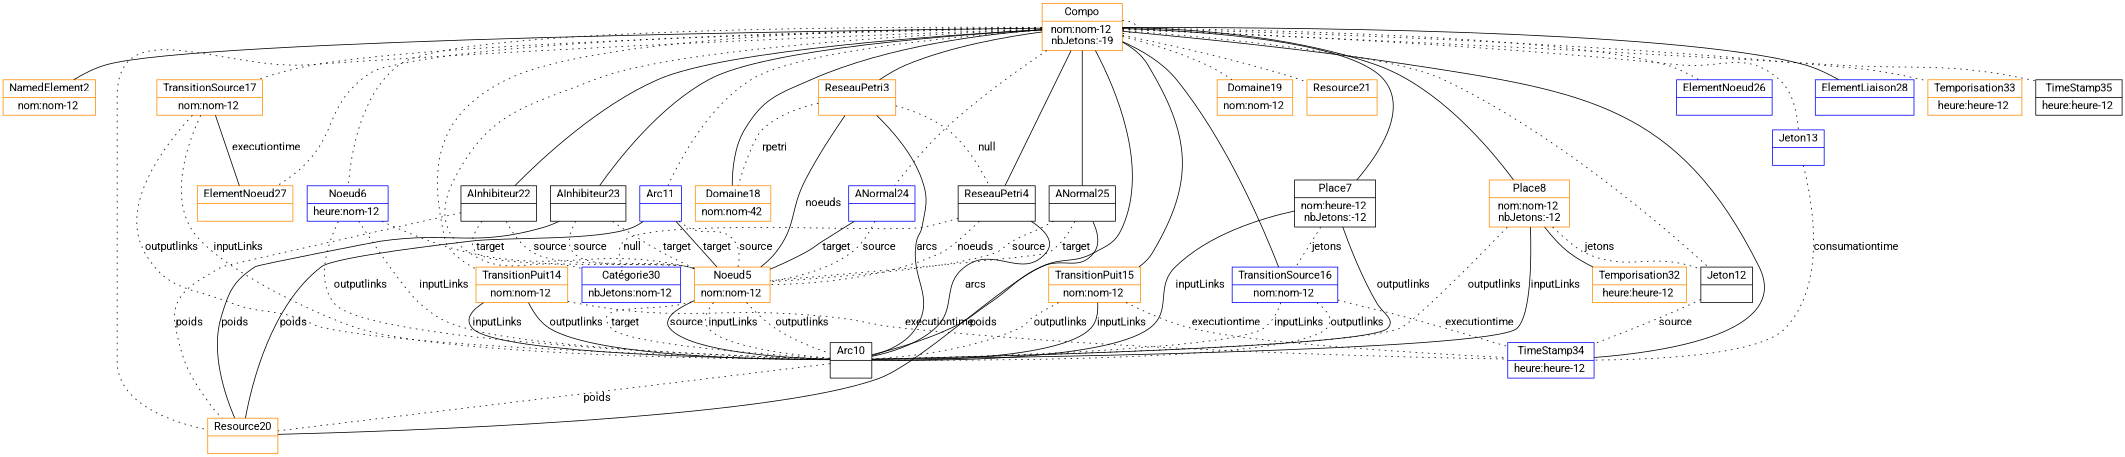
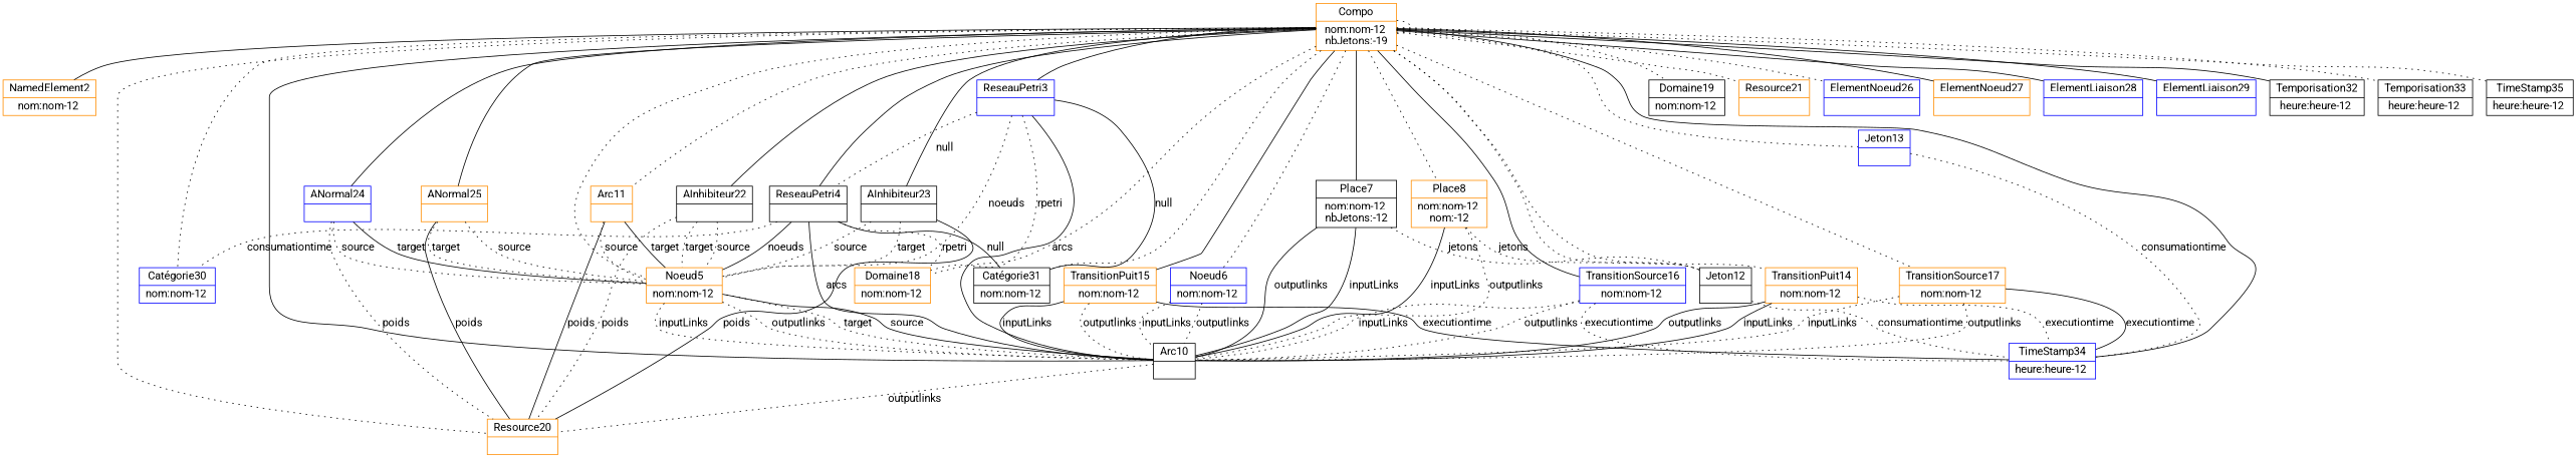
  graph {
    fontname=Roboto
    node [color=darkorange fontname=Roboto shape=record]
    edge [fontname=Roboto style=dotted]
    n1 [label="{Compo| nom:nom-12 \n nbJetons:-19 \n}"]
    n2 [label="{NamedElement2| nom:nom-12 \n}"]
-   n3 [label="{ReseauPetri3|}"]
+   n3 [color=blue label="{ReseauPetri3|}"]
    n4 [label="{Noeud5| nom:nom-12 \n}"]
    n5 [color=black label="{Arc10|}"]
-   n6 [label="{Domaine18| nom:nom-42 \n}"]
-   n7 [color=blue label="{Catégorie30| nbJetons:nom-12 \n}"]
+   n6 [label="{Domaine18| nom:nom-12 \n}"]
+   n7 [color=blue label="{Catégorie30| nom:nom-12 \n}"]
+   n8 [color=black label="{Catégorie31| nom:nom-12 \n}"]
    n9 [color=black label="{ReseauPetri4|}"]
-   n10 [color=blue label="{Noeud6| heure:nom-12 \n}"]
-   n11 [color=black label="{Place7| nom:heure-12 \n nbJetons:-12 \n}"]
+   n10 [color=blue label="{Noeud6| nom:nom-12 \n}"]
+   n11 [color=black label="{Place7| nom:nom-12 \n nbJetons:-12 \n}"]
    n12 [color=black label="{Jeton12|}"]
-   n13 [label="{Place8| nom:nom-12 \n nbJetons:-12 \n}"]
+   n13 [label="{Place8| nom:nom-12 \n nom:-12 \n}"]
    n14 [label="{Resource20|}"]
-   n15 [color=blue label="{Arc11|}"]
+   n15 [label="{Arc11|}"]
    n16 [color=blue label="{TimeStamp34| heure:heure-12 \n}"]
    n17 [color=blue label="{Jeton13|}"]
    n18 [label="{TransitionPuit14| nom:nom-12 \n}"]
    n19 [label="{TransitionPuit15| nom:nom-12 \n}"]
    n20 [color=blue label="{TransitionSource16| nom:nom-12 \n}"]
    n21 [label="{TransitionSource17| nom:nom-12 \n}"]
-   n22 [label="{Domaine19| nom:nom-12 \n}"]
+   n22 [color=black label="{Domaine19| nom:nom-12 \n}"]
    n23 [label="{Resource21|}"]
    n24 [color=black label="{AInhibiteur22|}"]
    n25 [color=black label="{AInhibiteur23|}"]
    n26 [color=blue label="{ANormal24|}"]
-   n27 [color=black label="{ANormal25|}"]
+   n27 [label="{ANormal25|}"]
    n28 [color=blue label="{ElementNoeud26|}"]
    n29 [label="{ElementNoeud27|}"]
    n30 [color=blue label="{ElementLiaison28|}"]
-   n32 [label="{Temporisation32| heure:heure-12 \n}"]
-   n33 [label="{Temporisation33| heure:heure-12 \n}"]
+   n31 [color=blue label="{ElementLiaison29|}"]
+   n32 [color=black label="{Temporisation32| heure:heure-12 \n}"]
+   n33 [color=black label="{Temporisation33| heure:heure-12 \n}"]
    n34 [color=black label="{TimeStamp35| heure:heure-12 \n}"]
    n1 -- n1
    n1 -- n2 [style=solid]
    n1 -- n3 [style=solid]
-   n10 -- n4
+   n1 -- n4
    n1 -- n5 [style=solid]
-   n1 -- n6 [style=solid]
+   n1 -- n6
    n1 -- n7
+   n1 -- n8
    n1 -- n9 [style=solid]
    n1 -- n10
    n1 -- n11 [style=solid]
    n1 -- n12
-   n1 -- n13 [style=solid]
+   n1 -- n13
    n1 -- n14
    n1 -- n15
    n1 -- n16 [style=solid]
    n1 -- n17
    n1 -- n18
    n1 -- n19 [style=solid]
    n1 -- n20 [style=solid]
    n1 -- n21
    n1 -- n22
    n1 -- n23
    n1 -- n24 [style=solid]
    n1 -- n25 [style=solid]
-   n1 -- n26
+   n1 -- n26 [style=solid]
    n1 -- n27 [style=solid]
    n1 -- n28
-   n1 -- n29
+   n1 -- n29 [style=solid]
    n1 -- n30 [style=solid]
-   n13 -- n32 [style=solid]
+   n1 -- n31 [style=solid]
+   n1 -- n32 [style=solid]
    n1 -- n33
    n1 -- n34
-   n3 -- n4 [label=noeuds style=solid]
+   n3 -- n4 [label=noeuds]
    n3 -- n5 [label=arcs style=solid]
    n3 -- n6 [label=rpetri]
+   n3 -- n8 [label=null style=solid]
    n3 -- n9 [label=null]
    n4 -- n5 [label=inputLinks]
    n4 -- n5 [label=outputlinks]
    n5 -- n4 [label=target]
    n5 -- n4 [label=source style=solid]
-   n5 -- n14 [label=poids]
-   n9 -- n4 [label=noeuds]
+   n5 -- n14 [label=outputlinks]
+   n9 -- n4 [label=noeuds style=solid]
    n9 -- n5 [label=arcs style=solid]
-   n9 -- n7 [label=null]
+   n9 -- n6 [label=rpetri]
+   n9 -- n7 [label=consumationtime]
+   n9 -- n8 [label=null style=solid]
    n10 -- n5 [label=inputLinks]
    n10 -- n5 [label=outputlinks]
    n11 -- n5 [label=inputLinks style=solid]
    n11 -- n5 [label=outputlinks style=solid]
-   n11 -- n20 [label=jetons]
-   n12 -- n16 [label=source]
+   n11 -- n12 [label=jetons]
+   n12 -- n16 [label=consumationtime]
    n13 -- n5 [label=inputLinks style=solid]
    n13 -- n5 [label=outputlinks]
    n13 -- n12 [label=jetons]
    n15 -- n4 [label=target style=solid]
    n15 -- n4 [label=source]
    n15 -- n14 [label=poids style=solid]
    n17 -- n16 [label=consumationtime]
    n18 -- n5 [label=inputLinks style=solid]
    n18 -- n5 [label=outputlinks style=solid]
    n18 -- n16 [label=executiontime]
    n19 -- n5 [label=inputLinks style=solid]
    n19 -- n5 [label=outputlinks]
-   n19 -- n16 [label=executiontime]
+   n19 -- n16 [label=executiontime style=solid]
    n20 -- n5 [label=inputLinks]
    n20 -- n5 [label=outputlinks]
    n20 -- n16 [label=executiontime]
    n21 -- n5 [label=inputLinks]
    n21 -- n5 [label=outputlinks]
-   n21 -- n29 [label=executiontime style=solid]
+   n21 -- n16 [label=executiontime style=solid]
    n24 -- n4 [label=target]
    n24 -- n4 [label=source]
    n24 -- n14 [label=poids]
    n25 -- n4 [label=target]
    n25 -- n4 [label=source]
    n25 -- n14 [label=poids style=solid]
    n26 -- n4 [label=target style=solid]
    n26 -- n4 [label=source]
+   n26 -- n14 [label=poids]
    n27 -- n4 [label=target]
    n27 -- n4 [label=source]
    n27 -- n14 [label=poids style=solid]
  }
